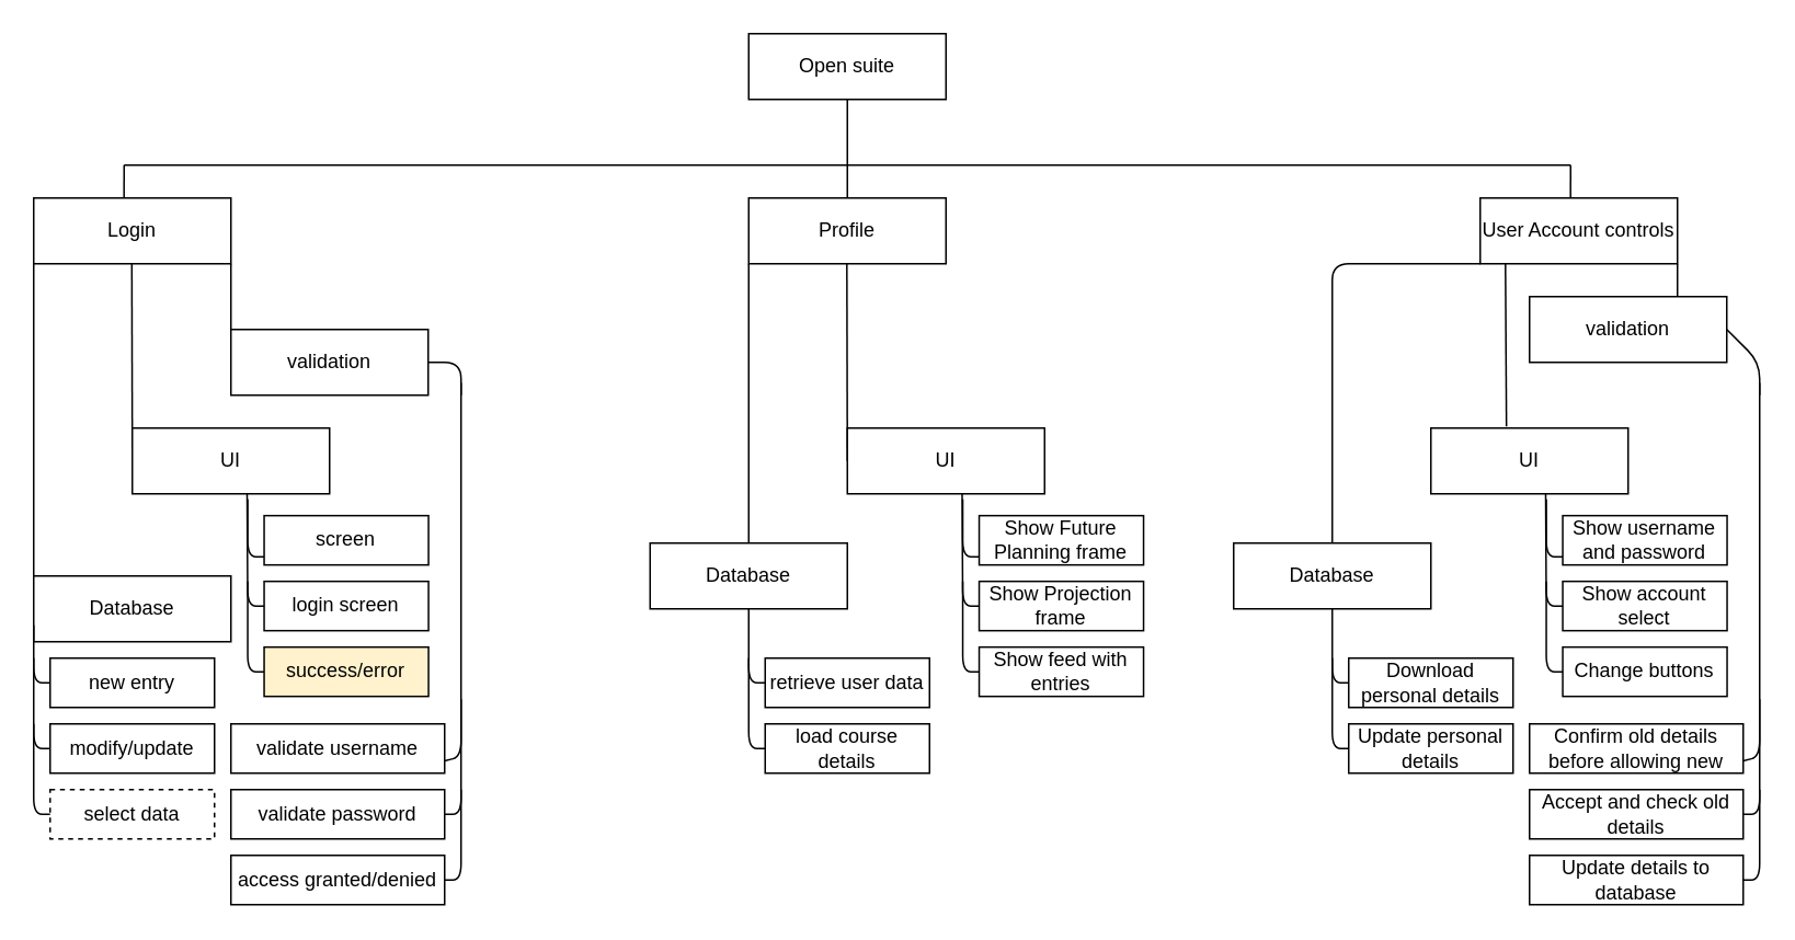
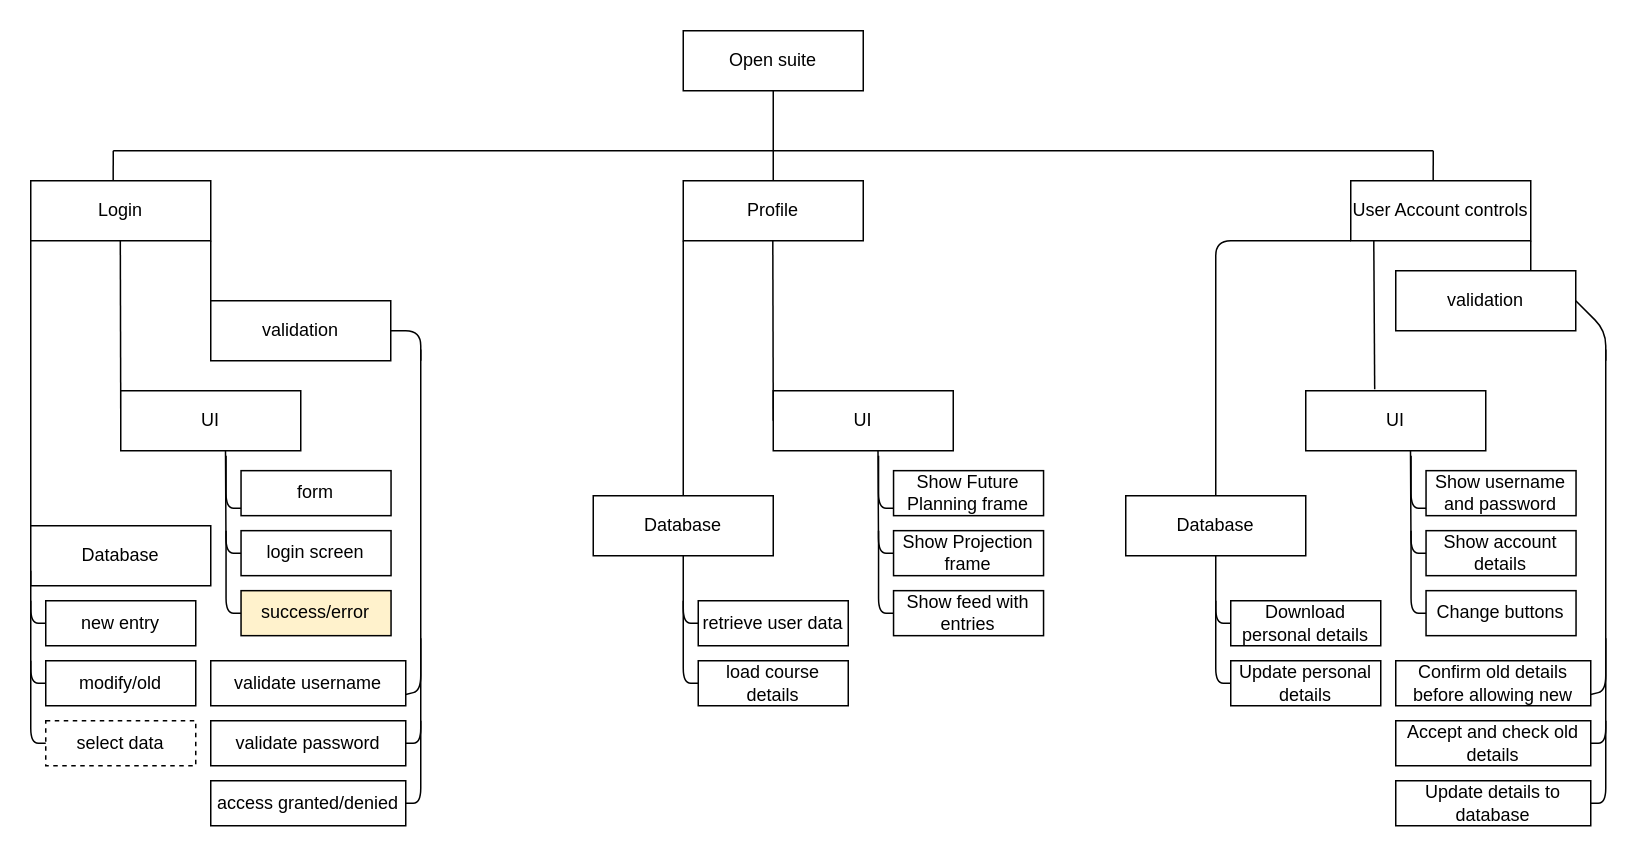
  <mxCell id="0" />
  <mxCell id="1" parent="0" />
  <mxCell id="2" value="Open suite" style="rounded=0;whiteSpace=wrap;html=1;" parent="1" vertex="1"><mxGeometry x="455" y="20" width="120" height="40" as="geometry" /></mxCell>
  <mxCell id="3" value="" style="endArrow=none;html=1;" parent="1" target="2" edge="1"><mxGeometry width="50" height="50" relative="1" as="geometry"><mxPoint x="515" y="130" as="sourcePoint" /><mxPoint x="610" y="370" as="targetPoint" /></mxGeometry></mxCell>
  <mxCell id="4" value="" style="endArrow=none;html=1;" parent="1" edge="1"><mxGeometry width="50" height="50" relative="1" as="geometry"><mxPoint x="75" y="100.001" as="sourcePoint" /><mxPoint x="955" y="100" as="targetPoint" /></mxGeometry></mxCell>
  <mxCell id="5" value="Login" style="rounded=0;whiteSpace=wrap;html=1;" parent="1" vertex="1"><mxGeometry x="20" y="120" width="120" height="40" as="geometry" /></mxCell>
  <mxCell id="6" value="" style="endArrow=none;html=1;exitX=0.458;exitY=0;exitDx=0;exitDy=0;exitPerimeter=0;" parent="1" source="5" edge="1"><mxGeometry width="50" height="50" relative="1" as="geometry"><mxPoint x="490" y="340" as="sourcePoint" /><mxPoint x="75" y="100" as="targetPoint" /><Array as="points" /></mxGeometry></mxCell>
  <mxCell id="7" value="Profile" style="rounded=0;whiteSpace=wrap;html=1;" parent="1" vertex="1"><mxGeometry x="455" y="120" width="120" height="40" as="geometry" /></mxCell>
  <mxCell id="8" value="User Account controls" style="rounded=0;whiteSpace=wrap;html=1;" parent="1" vertex="1"><mxGeometry x="900" y="120" width="120" height="40" as="geometry" /></mxCell>
  <mxCell id="9" value="" style="endArrow=none;html=1;exitX=0.458;exitY=0;exitDx=0;exitDy=0;exitPerimeter=0;" parent="1" source="8" edge="1"><mxGeometry width="50" height="50" relative="1" as="geometry"><mxPoint x="1370" y="340" as="sourcePoint" /><mxPoint x="955" y="100" as="targetPoint" /><Array as="points" /></mxGeometry></mxCell>
  <mxCell id="10" value="" style="endArrow=none;html=1;entryX=0;entryY=1;entryDx=0;entryDy=0;exitX=0;exitY=0;exitDx=0;exitDy=0;" parent="1" source="14" target="5" edge="1"><mxGeometry width="50" height="50" relative="1" as="geometry"><mxPoint x="20" y="330" as="sourcePoint" /><mxPoint x="520" y="300" as="targetPoint" /></mxGeometry></mxCell>
  <mxCell id="11" value="" style="endArrow=none;html=1;entryX=0;entryY=1;entryDx=0;entryDy=0;" parent="1" edge="1"><mxGeometry width="50" height="50" relative="1" as="geometry"><mxPoint x="80" y="280" as="sourcePoint" /><mxPoint x="79.71" y="160" as="targetPoint" /></mxGeometry></mxCell>
  <mxCell id="12" value="" style="endArrow=none;html=1;entryX=0;entryY=1;entryDx=0;entryDy=0;exitX=1;exitY=1;exitDx=0;exitDy=0;" parent="1" source="5" target="13" edge="1"><mxGeometry width="50" height="50" relative="1" as="geometry"><mxPoint x="140" y="240" as="sourcePoint" /><mxPoint x="140" y="160" as="targetPoint" /></mxGeometry></mxCell>
  <mxCell id="13" value="validation" style="rounded=0;whiteSpace=wrap;html=1;" parent="1" vertex="1"><mxGeometry x="140" y="200" width="120" height="40" as="geometry" /></mxCell>
  <mxCell id="14" value="Database" style="rounded=0;whiteSpace=wrap;html=1;" parent="1" vertex="1"><mxGeometry x="20" y="350" width="120" height="40" as="geometry" /></mxCell>
  <mxCell id="15" value="new entry" style="rounded=0;whiteSpace=wrap;html=1;" parent="1" vertex="1"><mxGeometry x="30" y="400" width="100" height="30" as="geometry" /></mxCell>
  <mxCell id="16" value="" style="endArrow=none;html=1;entryX=0;entryY=1;entryDx=0;entryDy=0;exitX=0;exitY=0.5;exitDx=0;exitDy=0;" parent="1" source="15" edge="1"><mxGeometry width="50" height="50" relative="1" as="geometry"><mxPoint x="10" y="470" as="sourcePoint" /><mxPoint x="20" y="380" as="targetPoint" /><Array as="points"><mxPoint x="20" y="415" /></Array></mxGeometry></mxCell>
- <mxCell id="17" value="modify/update" style="rounded=0;whiteSpace=wrap;html=1;" parent="1" vertex="1"><mxGeometry x="30" y="440" width="100" height="30" as="geometry" /></mxCell>
+ <mxCell id="17" value="modify/old" style="rounded=0;whiteSpace=wrap;html=1;" parent="1" vertex="1"><mxGeometry x="30" y="440" width="100" height="30" as="geometry" /></mxCell>
  <mxCell id="18" value="" style="endArrow=none;html=1;exitX=0;exitY=0.5;exitDx=0;exitDy=0;" parent="1" source="17" edge="1"><mxGeometry width="50" height="50" relative="1" as="geometry"><mxPoint x="10" y="510" as="sourcePoint" /><mxPoint x="20" y="400" as="targetPoint" /><Array as="points"><mxPoint x="20" y="455" /></Array></mxGeometry></mxCell>
  <mxCell id="19" value="select data" style="rounded=0;whiteSpace=wrap;html=1;dashed=1;" parent="1" vertex="1"><mxGeometry x="30" y="480" width="100" height="30" as="geometry" /></mxCell>
  <mxCell id="20" value="" style="endArrow=none;html=1;exitX=0;exitY=0.5;exitDx=0;exitDy=0;" parent="1" source="19" edge="1"><mxGeometry width="50" height="50" relative="1" as="geometry"><mxPoint x="10" y="550" as="sourcePoint" /><mxPoint x="20" y="440" as="targetPoint" /><Array as="points"><mxPoint x="20" y="495" /></Array></mxGeometry></mxCell>
- <mxCell id="21" value="screen" style="rounded=0;whiteSpace=wrap;html=1;" parent="1" vertex="1"><mxGeometry x="160.2" y="313.28" width="100" height="30" as="geometry" /></mxCell>
+ <mxCell id="21" value="form" style="rounded=0;whiteSpace=wrap;html=1;" parent="1" vertex="1"><mxGeometry x="160.2" y="313.28" width="100" height="30" as="geometry" /></mxCell>
  <mxCell id="22" value="login screen" style="rounded=0;whiteSpace=wrap;html=1;" parent="1" vertex="1"><mxGeometry x="160.2" y="353.28" width="100" height="30" as="geometry" /></mxCell>
  <mxCell id="23" value="" style="endArrow=none;html=1;exitX=0;exitY=0.5;exitDx=0;exitDy=0;entryX=0.58;entryY=1.018;entryDx=0;entryDy=0;entryPerimeter=0;" parent="1" source="22" edge="1"><mxGeometry width="50" height="50" relative="1" as="geometry"><mxPoint x="140.2" y="423.28" as="sourcePoint" /><mxPoint x="149.8" y="294" as="targetPoint" /><Array as="points"><mxPoint x="150.2" y="368.28" /></Array></mxGeometry></mxCell>
  <mxCell id="24" value="success/error" style="rounded=0;whiteSpace=wrap;html=1;fillColor=#fff2cc;" parent="1" vertex="1"><mxGeometry x="160.2" y="393.28" width="100" height="30" as="geometry" /></mxCell>
  <mxCell id="25" value="" style="endArrow=none;html=1;exitX=0;exitY=0.5;exitDx=0;exitDy=0;" parent="1" source="24" edge="1"><mxGeometry width="50" height="50" relative="1" as="geometry"><mxPoint x="140.2" y="463.28" as="sourcePoint" /><mxPoint x="150.2" y="353.28" as="targetPoint" /><Array as="points"><mxPoint x="150.2" y="408.28" /></Array></mxGeometry></mxCell>
  <mxCell id="26" value="validate username" style="rounded=0;whiteSpace=wrap;html=1;" parent="1" vertex="1"><mxGeometry x="140" y="440" width="130" height="30" as="geometry" /></mxCell>
  <mxCell id="27" value="validate password" style="rounded=0;whiteSpace=wrap;html=1;" parent="1" vertex="1"><mxGeometry x="140" y="480" width="130" height="30" as="geometry" /></mxCell>
  <mxCell id="28" value="" style="endArrow=none;html=1;exitX=1;exitY=0.5;exitDx=0;exitDy=0;" parent="1" source="27" edge="1"><mxGeometry width="50" height="50" relative="1" as="geometry"><mxPoint x="270" y="517.5" as="sourcePoint" /><mxPoint x="280" y="232.5" as="targetPoint" /><Array as="points"><mxPoint x="280" y="495" /></Array></mxGeometry></mxCell>
  <mxCell id="29" value="access granted/denied" style="rounded=0;whiteSpace=wrap;html=1;" parent="1" vertex="1"><mxGeometry x="140" y="520" width="130" height="30" as="geometry" /></mxCell>
  <mxCell id="30" value="" style="endArrow=none;html=1;" parent="1" edge="1"><mxGeometry width="50" height="50" relative="1" as="geometry"><mxPoint x="270" y="535" as="sourcePoint" /><mxPoint x="280" y="480" as="targetPoint" /><Array as="points"><mxPoint x="280" y="535" /></Array></mxGeometry></mxCell>
  <mxCell id="31" value="" style="endArrow=none;html=1;entryX=1;entryY=0.5;entryDx=0;entryDy=0;" parent="1" target="13" edge="1"><mxGeometry width="50" height="50" relative="1" as="geometry"><mxPoint x="280" y="240" as="sourcePoint" /><mxPoint x="280" y="220" as="targetPoint" /><Array as="points"><mxPoint x="280" y="220" /></Array></mxGeometry></mxCell>
  <mxCell id="32" value="" style="endArrow=none;html=1;entryX=0;entryY=1;entryDx=0;entryDy=0;exitX=0;exitY=0.5;exitDx=0;exitDy=0;" parent="1" edge="1"><mxGeometry width="50" height="50" relative="1" as="geometry"><mxPoint x="160.2" y="338.28" as="sourcePoint" /><mxPoint x="150.2" y="303.28" as="targetPoint" /><Array as="points"><mxPoint x="150.2" y="338.28" /></Array></mxGeometry></mxCell>
  <mxCell id="33" value="" style="endArrow=none;html=1;entryX=0;entryY=1;entryDx=0;entryDy=0;exitX=1;exitY=0.75;exitDx=0;exitDy=0;" parent="1" source="26" edge="1"><mxGeometry width="50" height="50" relative="1" as="geometry"><mxPoint x="290" y="460" as="sourcePoint" /><mxPoint x="280" y="425" as="targetPoint" /><Array as="points"><mxPoint x="280" y="460" /></Array></mxGeometry></mxCell>
  <mxCell id="34" value="UI" style="rounded=0;whiteSpace=wrap;html=1;" parent="1" vertex="1"><mxGeometry x="80" y="260" width="120" height="40" as="geometry" /></mxCell>
  <mxCell id="35" value="" style="endArrow=none;html=1;entryX=0;entryY=1;entryDx=0;entryDy=0;" parent="1" source="37" edge="1"><mxGeometry width="50" height="50" relative="1" as="geometry"><mxPoint x="455" y="330" as="sourcePoint" /><mxPoint x="455" y="160" as="targetPoint" /></mxGeometry></mxCell>
  <mxCell id="36" value="" style="endArrow=none;html=1;entryX=0;entryY=1;entryDx=0;entryDy=0;" parent="1" edge="1"><mxGeometry width="50" height="50" relative="1" as="geometry"><mxPoint x="515" y="280" as="sourcePoint" /><mxPoint x="514.71" y="160" as="targetPoint" /></mxGeometry></mxCell>
  <mxCell id="37" value="Database" style="rounded=0;whiteSpace=wrap;html=1;" parent="1" vertex="1"><mxGeometry x="395" y="330" width="120" height="40" as="geometry" /></mxCell>
  <mxCell id="38" value="retrieve user data" style="rounded=0;whiteSpace=wrap;html=1;" parent="1" vertex="1"><mxGeometry x="465" y="400" width="100" height="30" as="geometry" /></mxCell>
  <mxCell id="39" value="" style="endArrow=none;html=1;exitX=0;exitY=0.5;exitDx=0;exitDy=0;" parent="1" source="38" target="37" edge="1"><mxGeometry width="50" height="50" relative="1" as="geometry"><mxPoint x="445" y="470" as="sourcePoint" /><mxPoint x="455" y="380" as="targetPoint" /><Array as="points"><mxPoint x="455" y="415" /></Array></mxGeometry></mxCell>
  <mxCell id="40" value="load course details" style="rounded=0;whiteSpace=wrap;html=1;" parent="1" vertex="1"><mxGeometry x="465" y="440" width="100" height="30" as="geometry" /></mxCell>
  <mxCell id="41" value="" style="endArrow=none;html=1;exitX=0;exitY=0.5;exitDx=0;exitDy=0;" parent="1" source="40" edge="1"><mxGeometry width="50" height="50" relative="1" as="geometry"><mxPoint x="445" y="510" as="sourcePoint" /><mxPoint x="455" y="400" as="targetPoint" /><Array as="points"><mxPoint x="455" y="455" /></Array></mxGeometry></mxCell>
  <mxCell id="42" value="Show Future Planning frame" style="rounded=0;whiteSpace=wrap;html=1;" parent="1" vertex="1"><mxGeometry x="595.2" y="313.28" width="100" height="30" as="geometry" /></mxCell>
  <mxCell id="43" value="Show Projection frame" style="rounded=0;whiteSpace=wrap;html=1;" parent="1" vertex="1"><mxGeometry x="595.2" y="353.28" width="100" height="30" as="geometry" /></mxCell>
  <mxCell id="44" value="" style="endArrow=none;html=1;exitX=0;exitY=0.5;exitDx=0;exitDy=0;entryX=0.58;entryY=1.018;entryDx=0;entryDy=0;entryPerimeter=0;" parent="1" source="43" edge="1"><mxGeometry width="50" height="50" relative="1" as="geometry"><mxPoint x="575.2" y="423.28" as="sourcePoint" /><mxPoint x="584.8" y="294" as="targetPoint" /><Array as="points"><mxPoint x="585.2" y="368.28" /></Array></mxGeometry></mxCell>
  <mxCell id="45" value="Show feed with entries" style="rounded=0;whiteSpace=wrap;html=1;" parent="1" vertex="1"><mxGeometry x="595.2" y="393.28" width="100" height="30" as="geometry" /></mxCell>
  <mxCell id="46" value="" style="endArrow=none;html=1;exitX=0;exitY=0.5;exitDx=0;exitDy=0;" parent="1" source="45" edge="1"><mxGeometry width="50" height="50" relative="1" as="geometry"><mxPoint x="575.2" y="463.28" as="sourcePoint" /><mxPoint x="585.2" y="353.28" as="targetPoint" /><Array as="points"><mxPoint x="585.2" y="408.28" /></Array></mxGeometry></mxCell>
  <mxCell id="47" value="" style="endArrow=none;html=1;entryX=0;entryY=1;entryDx=0;entryDy=0;exitX=0;exitY=0.5;exitDx=0;exitDy=0;" parent="1" edge="1"><mxGeometry width="50" height="50" relative="1" as="geometry"><mxPoint x="595.2" y="338.28" as="sourcePoint" /><mxPoint x="585.2" y="303.28" as="targetPoint" /><Array as="points"><mxPoint x="585.2" y="338.28" /></Array></mxGeometry></mxCell>
  <mxCell id="48" value="UI" style="rounded=0;whiteSpace=wrap;html=1;" parent="1" vertex="1"><mxGeometry x="515" y="260" width="120" height="40" as="geometry" /></mxCell>
  <mxCell id="49" value="validation" style="rounded=0;whiteSpace=wrap;html=1;" vertex="1" parent="1"><mxGeometry x="930" y="180" width="120" height="40" as="geometry" /></mxCell>
  <mxCell id="50" value="Database" style="rounded=0;whiteSpace=wrap;html=1;" vertex="1" parent="1"><mxGeometry x="750" y="330" width="120" height="40" as="geometry" /></mxCell>
  <mxCell id="51" value="Download personal details" style="rounded=0;whiteSpace=wrap;html=1;" vertex="1" parent="1"><mxGeometry x="820" y="400" width="100" height="30" as="geometry" /></mxCell>
  <mxCell id="52" value="" style="endArrow=none;html=1;exitX=0;exitY=0.5;exitDx=0;exitDy=0;" edge="1" parent="1" source="51" target="50"><mxGeometry width="50" height="50" relative="1" as="geometry"><mxPoint x="800" y="470" as="sourcePoint" /><mxPoint x="810" y="380" as="targetPoint" /><Array as="points"><mxPoint x="810" y="415" /></Array></mxGeometry></mxCell>
  <mxCell id="53" value="Update personal details" style="rounded=0;whiteSpace=wrap;html=1;" vertex="1" parent="1"><mxGeometry x="820" y="440" width="100" height="30" as="geometry" /></mxCell>
  <mxCell id="54" value="" style="endArrow=none;html=1;exitX=0;exitY=0.5;exitDx=0;exitDy=0;" edge="1" parent="1" source="53"><mxGeometry width="50" height="50" relative="1" as="geometry"><mxPoint x="800" y="510" as="sourcePoint" /><mxPoint x="810" y="400" as="targetPoint" /><Array as="points"><mxPoint x="810" y="455" /></Array></mxGeometry></mxCell>
  <mxCell id="55" value="Show username and password" style="rounded=0;whiteSpace=wrap;html=1;" vertex="1" parent="1"><mxGeometry x="950.2" y="313.28" width="100" height="30" as="geometry" /></mxCell>
- <mxCell id="56" value="Show account select" style="rounded=0;whiteSpace=wrap;html=1;" vertex="1" parent="1"><mxGeometry x="950.2" y="353.28" width="100" height="30" as="geometry" /></mxCell>
+ <mxCell id="56" value="Show account details" style="rounded=0;whiteSpace=wrap;html=1;" vertex="1" parent="1"><mxGeometry x="950.2" y="353.28" width="100" height="30" as="geometry" /></mxCell>
  <mxCell id="57" value="" style="endArrow=none;html=1;exitX=0;exitY=0.5;exitDx=0;exitDy=0;entryX=0.58;entryY=1.018;entryDx=0;entryDy=0;entryPerimeter=0;" edge="1" parent="1" source="56"><mxGeometry width="50" height="50" relative="1" as="geometry"><mxPoint x="930.2" y="423.28" as="sourcePoint" /><mxPoint x="939.8" y="294" as="targetPoint" /><Array as="points"><mxPoint x="940.2" y="368.28" /></Array></mxGeometry></mxCell>
  <mxCell id="58" value="Change buttons" style="rounded=0;whiteSpace=wrap;html=1;" vertex="1" parent="1"><mxGeometry x="950.2" y="393.28" width="100" height="30" as="geometry" /></mxCell>
  <mxCell id="59" value="" style="endArrow=none;html=1;exitX=0;exitY=0.5;exitDx=0;exitDy=0;" edge="1" parent="1" source="58"><mxGeometry width="50" height="50" relative="1" as="geometry"><mxPoint x="930.2" y="463.28" as="sourcePoint" /><mxPoint x="940.2" y="353.28" as="targetPoint" /><Array as="points"><mxPoint x="940.2" y="408.28" /></Array></mxGeometry></mxCell>
  <mxCell id="60" value="Confirm old details before allowing new" style="rounded=0;whiteSpace=wrap;html=1;" vertex="1" parent="1"><mxGeometry x="930" y="440" width="130" height="30" as="geometry" /></mxCell>
  <mxCell id="61" value="Accept and check old details" style="rounded=0;whiteSpace=wrap;html=1;" vertex="1" parent="1"><mxGeometry x="930" y="480" width="130" height="30" as="geometry" /></mxCell>
  <mxCell id="62" value="" style="endArrow=none;html=1;exitX=1;exitY=0.5;exitDx=0;exitDy=0;" edge="1" parent="1" source="61"><mxGeometry width="50" height="50" relative="1" as="geometry"><mxPoint x="1060" y="517.5" as="sourcePoint" /><mxPoint x="1070" y="232.5" as="targetPoint" /><Array as="points"><mxPoint x="1070" y="495" /></Array></mxGeometry></mxCell>
  <mxCell id="63" value="Update details to database" style="rounded=0;whiteSpace=wrap;html=1;" vertex="1" parent="1"><mxGeometry x="930" y="520" width="130" height="30" as="geometry" /></mxCell>
  <mxCell id="64" value="" style="endArrow=none;html=1;" edge="1" parent="1"><mxGeometry width="50" height="50" relative="1" as="geometry"><mxPoint x="1060" y="535" as="sourcePoint" /><mxPoint x="1070" y="480" as="targetPoint" /><Array as="points"><mxPoint x="1070" y="535" /></Array></mxGeometry></mxCell>
  <mxCell id="65" value="" style="endArrow=none;html=1;entryX=1;entryY=0.5;entryDx=0;entryDy=0;" edge="1" parent="1" target="49"><mxGeometry width="50" height="50" relative="1" as="geometry"><mxPoint x="1070" y="240" as="sourcePoint" /><mxPoint x="1070" y="220" as="targetPoint" /><Array as="points"><mxPoint x="1070" y="220" /></Array></mxGeometry></mxCell>
  <mxCell id="66" value="" style="endArrow=none;html=1;entryX=0;entryY=1;entryDx=0;entryDy=0;exitX=0;exitY=0.5;exitDx=0;exitDy=0;" edge="1" parent="1"><mxGeometry width="50" height="50" relative="1" as="geometry"><mxPoint x="950.2" y="338.28" as="sourcePoint" /><mxPoint x="940.2" y="303.28" as="targetPoint" /><Array as="points"><mxPoint x="940.2" y="338.28" /></Array></mxGeometry></mxCell>
  <mxCell id="67" value="" style="endArrow=none;html=1;entryX=0;entryY=1;entryDx=0;entryDy=0;exitX=1;exitY=0.75;exitDx=0;exitDy=0;" edge="1" parent="1" source="60"><mxGeometry width="50" height="50" relative="1" as="geometry"><mxPoint x="1080" y="460" as="sourcePoint" /><mxPoint x="1070" y="425" as="targetPoint" /><Array as="points"><mxPoint x="1070" y="460" /></Array></mxGeometry></mxCell>
  <mxCell id="68" value="UI" style="rounded=0;whiteSpace=wrap;html=1;" vertex="1" parent="1"><mxGeometry x="870" y="260" width="120" height="40" as="geometry" /></mxCell>
  <mxCell id="69" value="" style="endArrow=none;html=1;entryX=0;entryY=1;entryDx=0;entryDy=0;exitX=0.5;exitY=0;exitDx=0;exitDy=0;" edge="1" parent="1" source="50"><mxGeometry width="50" height="50" relative="1" as="geometry"><mxPoint x="900" y="330" as="sourcePoint" /><mxPoint x="900" y="160" as="targetPoint" /><Array as="points"><mxPoint x="810" y="160" /></Array></mxGeometry></mxCell>
  <mxCell id="70" value="" style="endArrow=none;html=1;entryX=0.128;entryY=1;entryDx=0;entryDy=0;exitX=0.383;exitY=-0.025;exitDx=0;exitDy=0;exitPerimeter=0;entryPerimeter=0;" edge="1" parent="1" source="68" target="8"><mxGeometry width="50" height="50" relative="1" as="geometry"><mxPoint x="960" y="280" as="sourcePoint" /><mxPoint x="959.71" y="160" as="targetPoint" /><Array as="points" /></mxGeometry></mxCell>
  <mxCell id="71" value="" style="endArrow=none;html=1;exitX=1;exitY=1;exitDx=0;exitDy=0;" edge="1" parent="1"><mxGeometry width="50" height="50" relative="1" as="geometry"><mxPoint x="1020" y="160" as="sourcePoint" /><mxPoint x="1020" y="180" as="targetPoint" /></mxGeometry></mxCell>
